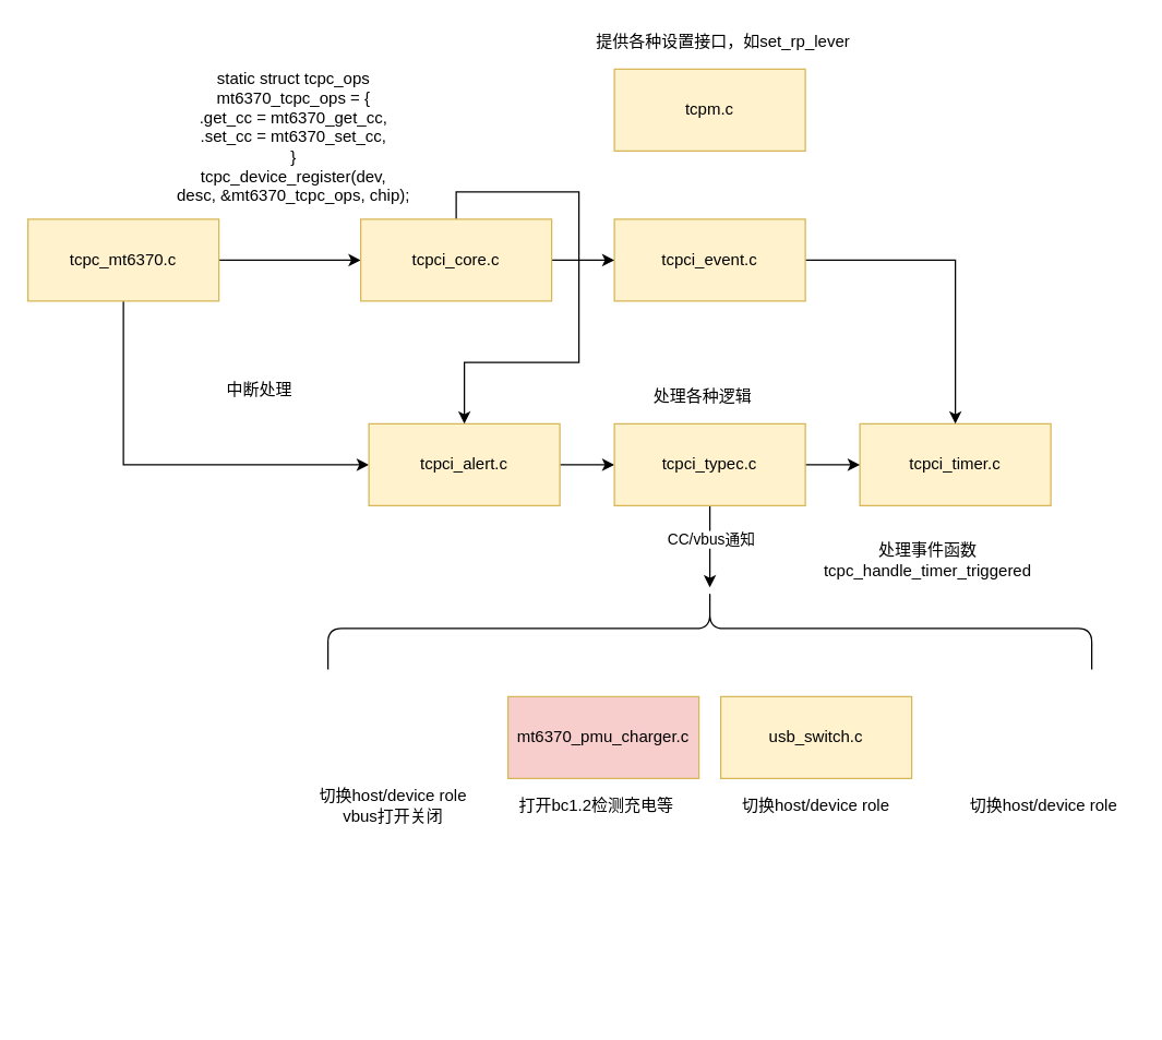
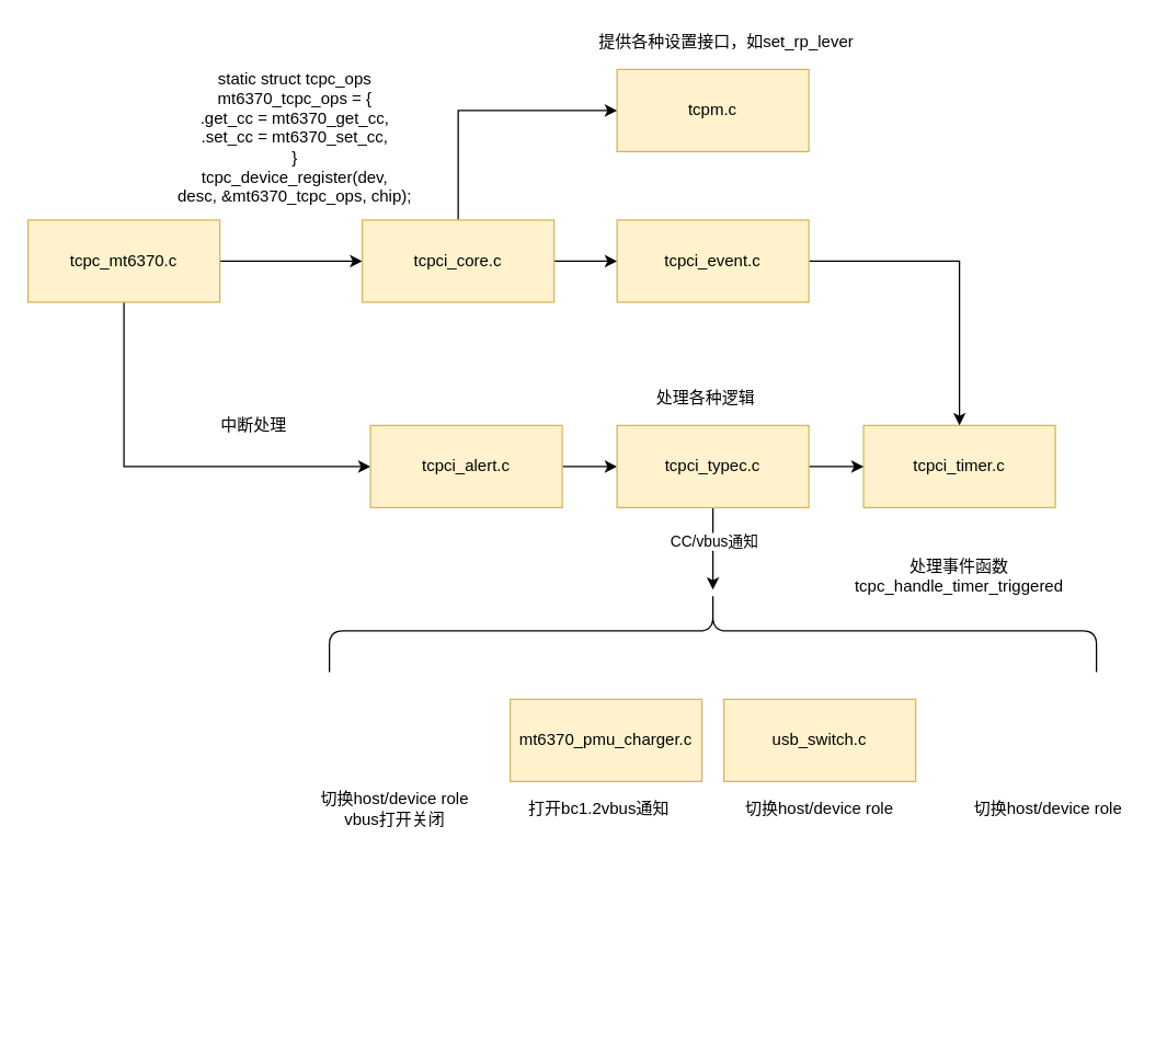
  <mxCell id="0" />
  <mxCell id="1" parent="0" />
  <mxCell id="2" style="edgeStyle=orthogonalEdgeStyle;rounded=0;orthogonalLoop=1;jettySize=auto;html=1;exitX=1;exitY=0.5;exitDx=0;exitDy=0;entryX=0;entryY=0.5;entryDx=0;entryDy=0;" edge="1" parent="1" source="4" target="13"><mxGeometry relative="1" as="geometry" /></mxCell>
  <mxCell id="3" style="edgeStyle=orthogonalEdgeStyle;rounded=0;orthogonalLoop=1;jettySize=auto;html=1;exitX=0.5;exitY=1;exitDx=0;exitDy=0;entryX=0;entryY=0.5;entryDx=0;entryDy=0;" edge="1" parent="1" source="4" target="6"><mxGeometry relative="1" as="geometry" /></mxCell>
  <mxCell id="4" value="&lt;div&gt;tcpc_mt6370.c&lt;/div&gt;" style="rounded=0;whiteSpace=wrap;html=1;fillColor=#fff2cc;strokeColor=#d6b656;" vertex="1" parent="1"><mxGeometry x="20" y="160" width="140" height="60" as="geometry" /></mxCell>
  <mxCell id="5" style="edgeStyle=orthogonalEdgeStyle;rounded=0;orthogonalLoop=1;jettySize=auto;html=1;exitX=1;exitY=0.5;exitDx=0;exitDy=0;entryX=0;entryY=0.5;entryDx=0;entryDy=0;" edge="1" parent="1" source="6" target="21"><mxGeometry relative="1" as="geometry" /></mxCell>
  <mxCell id="6" value="&lt;div&gt;tcpci_alert&lt;span&gt;.c&lt;/span&gt;&lt;/div&gt;" style="rounded=0;whiteSpace=wrap;html=1;fillColor=#fff2cc;strokeColor=#d6b656;" vertex="1" parent="1"><mxGeometry x="270" y="310" width="140" height="60" as="geometry" /></mxCell>
  <mxCell id="7" value="&lt;div&gt;tcpci_timer.c&lt;/div&gt;" style="rounded=0;whiteSpace=wrap;html=1;fillColor=#fff2cc;strokeColor=#d6b656;" vertex="1" parent="1"><mxGeometry x="630" y="310" width="140" height="60" as="geometry" /></mxCell>
  <mxCell id="8" value="&lt;div&gt;tcpm.c&lt;/div&gt;" style="rounded=0;whiteSpace=wrap;html=1;fillColor=#fff2cc;strokeColor=#d6b656;" vertex="1" parent="1"><mxGeometry x="450" y="50" width="140" height="60" as="geometry" /></mxCell>
  <mxCell id="9" style="edgeStyle=orthogonalEdgeStyle;rounded=0;orthogonalLoop=1;jettySize=auto;html=1;entryX=0.5;entryY=0;entryDx=0;entryDy=0;" edge="1" parent="1" source="10" target="7"><mxGeometry relative="1" as="geometry" /></mxCell>
  <mxCell id="10" value="&lt;div&gt;tcpci_event&lt;span&gt;.c&lt;/span&gt;&lt;/div&gt;" style="rounded=0;whiteSpace=wrap;html=1;fillColor=#fff2cc;strokeColor=#d6b656;" vertex="1" parent="1"><mxGeometry x="450" y="160" width="140" height="60" as="geometry" /></mxCell>
  <mxCell id="11" style="edgeStyle=orthogonalEdgeStyle;rounded=0;orthogonalLoop=1;jettySize=auto;html=1;exitX=1;exitY=0.5;exitDx=0;exitDy=0;entryX=0;entryY=0.5;entryDx=0;entryDy=0;" edge="1" parent="1" source="13" target="10"><mxGeometry relative="1" as="geometry" /></mxCell>
- <mxCell id="12" style="edgeStyle=orthogonalEdgeStyle;rounded=0;orthogonalLoop=1;jettySize=auto;html=1;exitX=0.5;exitY=0;exitDx=0;exitDy=0;" edge="1" parent="1" source="13" target="6"><mxGeometry relative="1" as="geometry" /></mxCell>
+ <mxCell id="12" style="edgeStyle=orthogonalEdgeStyle;rounded=0;orthogonalLoop=1;jettySize=auto;html=1;exitX=0.5;exitY=0;exitDx=0;exitDy=0;entryX=0;entryY=0.5;entryDx=0;entryDy=0;" edge="1" parent="1" source="13" target="8"><mxGeometry relative="1" as="geometry" /></mxCell>
  <mxCell id="13" value="&lt;div&gt;tcpci_core.c&lt;/div&gt;" style="rounded=0;whiteSpace=wrap;html=1;fillColor=#fff2cc;strokeColor=#d6b656;" vertex="1" parent="1"><mxGeometry x="264" y="160" width="140" height="60" as="geometry" /></mxCell>
  <mxCell id="14" value="&lt;div&gt;&lt;div&gt;static struct tcpc_ops mt6370_tcpc_ops = {&lt;br&gt;&lt;/div&gt;&lt;div&gt;&lt;span&gt;&#09;&lt;/span&gt;.get_cc = mt6370_get_cc,&lt;/div&gt;&lt;div&gt;&lt;span&gt;&#09;&lt;/span&gt;.set_cc = mt6370_set_cc,&lt;/div&gt;&lt;/div&gt;&lt;div&gt;}&lt;/div&gt;&lt;div&gt;tcpc_device_register(dev,&lt;/div&gt;&lt;div&gt;&lt;span&gt;&#09;&#09;&#09;&lt;/span&gt;desc, &amp;amp;mt6370_tcpc_ops, chip);&lt;/div&gt;" style="text;html=1;strokeColor=none;fillColor=none;align=center;verticalAlign=middle;whiteSpace=wrap;rounded=0;" vertex="1" parent="1"><mxGeometry x="110" y="80" width="210" height="40" as="geometry" /></mxCell>
- <mxCell id="15" value="中断处理" style="text;html=1;strokeColor=none;fillColor=none;align=center;verticalAlign=middle;whiteSpace=wrap;rounded=0;" vertex="1" parent="1"><mxGeometry x="145" y="275" width="90" height="20" as="geometry" /></mxCell>
+ <mxCell id="15" value="中断处理" style="text;html=1;strokeColor=none;fillColor=none;align=center;verticalAlign=middle;whiteSpace=wrap;rounded=0;" vertex="1" parent="1"><mxGeometry x="140" y="300" width="90" height="20" as="geometry" /></mxCell>
  <mxCell id="16" value="提供各种设置接口，如set_rp_lever" style="text;html=1;strokeColor=none;fillColor=none;align=center;verticalAlign=middle;whiteSpace=wrap;rounded=0;" vertex="1" parent="1"><mxGeometry x="420" y="20" width="220" height="20" as="geometry" /></mxCell>
- <mxCell id="17" value="处理事件函数tcpc_handle_timer_triggered" style="text;html=1;strokeColor=none;fillColor=none;align=center;verticalAlign=middle;whiteSpace=wrap;rounded=0;" vertex="1" parent="1"><mxGeometry x="570" y="400" width="220" height="20" as="geometry" /></mxCell>
+ <mxCell id="17" value="处理事件函数tcpc_handle_timer_triggered" style="text;html=1;strokeColor=none;fillColor=none;align=center;verticalAlign=middle;whiteSpace=wrap;rounded=0;" vertex="1" parent="1"><mxGeometry x="590" y="410" width="220" height="20" as="geometry" /></mxCell>
  <mxCell id="18" style="edgeStyle=orthogonalEdgeStyle;rounded=0;orthogonalLoop=1;jettySize=auto;html=1;exitX=0.5;exitY=1;exitDx=0;exitDy=0;" edge="1" parent="1" source="21" target="22"><mxGeometry relative="1" as="geometry" /></mxCell>
  <mxCell id="19" value="CC/vbus通知" style="edgeLabel;html=1;align=center;verticalAlign=middle;resizable=0;points=[];" vertex="1" connectable="0" parent="18"><mxGeometry x="-0.2" relative="1" as="geometry"><mxPoint as="offset" /></mxGeometry></mxCell>
  <mxCell id="20" style="edgeStyle=orthogonalEdgeStyle;rounded=0;orthogonalLoop=1;jettySize=auto;html=1;exitX=1;exitY=0.5;exitDx=0;exitDy=0;entryX=0;entryY=0.5;entryDx=0;entryDy=0;" edge="1" parent="1" source="21" target="7"><mxGeometry relative="1" as="geometry" /></mxCell>
  <mxCell id="21" value="&lt;div&gt;tcpci_typec&lt;span&gt;.c&lt;/span&gt;&lt;/div&gt;" style="rounded=0;whiteSpace=wrap;html=1;fillColor=#fff2cc;strokeColor=#d6b656;" vertex="1" parent="1"><mxGeometry x="450" y="310" width="140" height="60" as="geometry" /></mxCell>
  <mxCell id="22" value="" style="shape=curlyBracket;whiteSpace=wrap;html=1;rounded=1;rotation=90;" vertex="1" parent="1"><mxGeometry x="490" y="180" width="60" height="560" as="geometry" /></mxCell>
- <mxCell id="23" value="&lt;div&gt;mt6370_pmu_charger.c&lt;/div&gt;" style="rounded=0;whiteSpace=wrap;html=1;fillColor=#f8cecc;strokeColor=#d6b656;" vertex="1" parent="1"><mxGeometry x="372" y="510" width="140" height="60" as="geometry" /></mxCell>
+ <mxCell id="23" value="&lt;div&gt;mt6370_pmu_charger.c&lt;/div&gt;" style="rounded=0;whiteSpace=wrap;html=1;fillColor=#fff2cc;strokeColor=#d6b656;" vertex="1" parent="1"><mxGeometry x="372" y="510" width="140" height="60" as="geometry" /></mxCell>
  <mxCell id="24" value="&lt;div&gt;usb_switch.c&lt;/div&gt;" style="rounded=0;whiteSpace=wrap;html=1;fillColor=#fff2cc;strokeColor=#d6b656;" vertex="1" parent="1"><mxGeometry x="528" y="510" width="140" height="60" as="geometry" /></mxCell>
  <mxCell id="25" value="切换host/device role&lt;br&gt;vbus打开关闭" style="text;html=1;strokeColor=none;fillColor=none;align=center;verticalAlign=middle;whiteSpace=wrap;rounded=0;" vertex="1" parent="1"><mxGeometry x="223" y="580" width="130" height="20" as="geometry" /></mxCell>
  <mxCell id="26" value="切换host/device role" style="text;html=1;strokeColor=none;fillColor=none;align=center;verticalAlign=middle;whiteSpace=wrap;rounded=0;" vertex="1" parent="1"><mxGeometry x="533" y="580" width="130" height="20" as="geometry" /></mxCell>
- <mxCell id="27" value="打开bc1.2检测充电等" style="text;html=1;strokeColor=none;fillColor=none;align=center;verticalAlign=middle;whiteSpace=wrap;rounded=0;" vertex="1" parent="1"><mxGeometry x="372" y="580" width="130" height="20" as="geometry" /></mxCell>
+ <mxCell id="27" value="打开bc1.2vbus通知" style="text;html=1;strokeColor=none;fillColor=none;align=center;verticalAlign=middle;whiteSpace=wrap;rounded=0;" vertex="1" parent="1"><mxGeometry x="372" y="580" width="130" height="20" as="geometry" /></mxCell>
  <mxCell id="28" value="切换host/device role" style="text;html=1;strokeColor=none;fillColor=none;align=center;verticalAlign=middle;whiteSpace=wrap;rounded=0;" vertex="1" parent="1"><mxGeometry x="700" y="580" width="130" height="20" as="geometry" /></mxCell>
  <mxCell id="29" value="处理各种逻辑" style="text;html=1;strokeColor=none;fillColor=none;align=center;verticalAlign=middle;whiteSpace=wrap;rounded=0;" vertex="1" parent="1"><mxGeometry x="450" y="280" width="130" height="20" as="geometry" /></mxCell>
